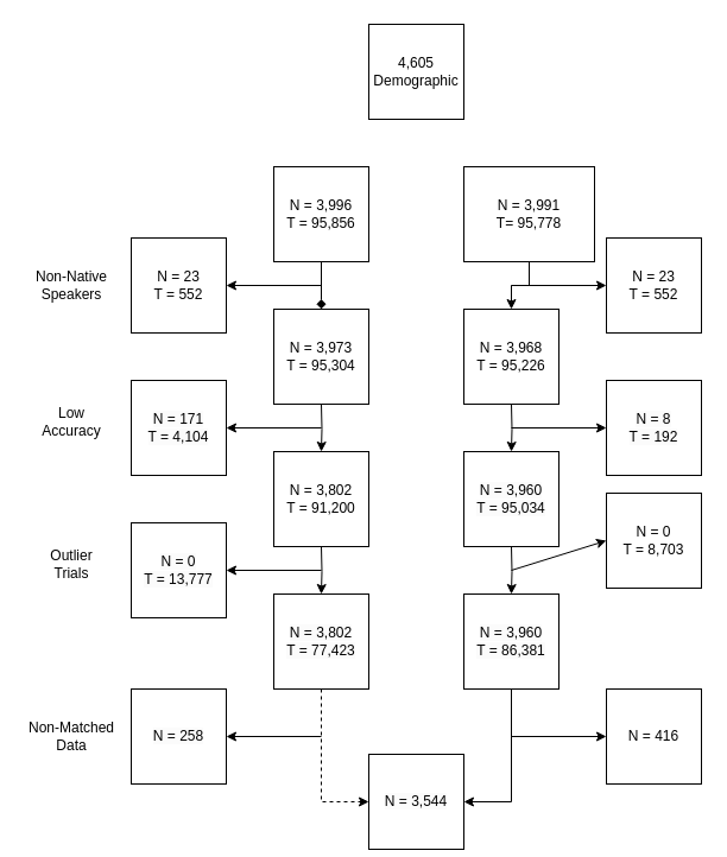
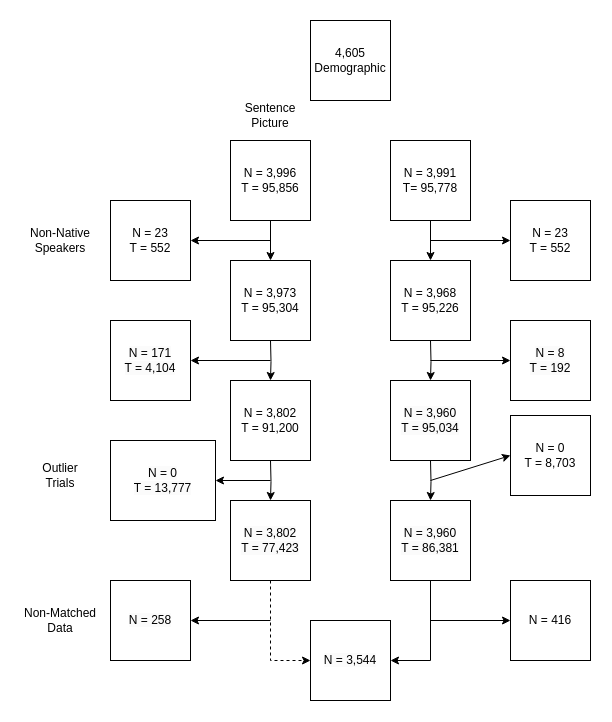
  <mxCell id="0" />
  <mxCell id="1" parent="0" />
- <mxCell id="2" value="" style="edgeStyle=orthogonalEdgeStyle;rounded=0;orthogonalLoop=1;jettySize=auto;html=1;endArrow=diamond;" parent="1" source="3" target="7" edge="1"><mxGeometry relative="1" as="geometry" /></mxCell>
+ <mxCell id="2" value="" style="edgeStyle=orthogonalEdgeStyle;rounded=0;orthogonalLoop=1;jettySize=auto;html=1;" parent="1" source="3" target="7" edge="1"><mxGeometry relative="1" as="geometry" /></mxCell>
  <mxCell id="3" value="N =&amp;nbsp;3,996&lt;br&gt;T =&amp;nbsp;95,856" style="whiteSpace=wrap;html=1;aspect=fixed;" parent="1" vertex="1"><mxGeometry x="230" y="140" width="80" height="80" as="geometry" /></mxCell>
  <mxCell id="4" value="" style="edgeStyle=orthogonalEdgeStyle;rounded=0;orthogonalLoop=1;jettySize=auto;html=1;" parent="1" source="5" target="8" edge="1"><mxGeometry relative="1" as="geometry" /></mxCell>
- <mxCell id="5" value="N =&amp;nbsp;3,991&lt;br&gt;T=&amp;nbsp;95,778" style="whiteSpace=wrap;html=1;aspect=fixed;" parent="1" vertex="1"><mxGeometry x="390" y="140" width="110" height="80" as="geometry" /></mxCell>
+ <mxCell id="5" value="N =&amp;nbsp;3,991&lt;br&gt;T=&amp;nbsp;95,778" style="whiteSpace=wrap;html=1;aspect=fixed;" parent="1" vertex="1"><mxGeometry x="390" y="140" width="80" height="80" as="geometry" /></mxCell>
+ <mxCell id="6" value="Sentence Picture" style="text;html=1;strokeColor=none;fillColor=none;align=center;verticalAlign=middle;whiteSpace=wrap;rounded=0;" parent="1" vertex="1"><mxGeometry x="240" y="100" width="60" height="30" as="geometry" /></mxCell>
  <mxCell id="7" value="N =&amp;nbsp;3,973&lt;br&gt;T =&amp;nbsp;95,304" style="whiteSpace=wrap;html=1;aspect=fixed;" parent="1" vertex="1"><mxGeometry x="230" y="260" width="80" height="80" as="geometry" /></mxCell>
  <mxCell id="8" value="N =&amp;nbsp;3,968&lt;br style=&quot;border-color: var(--border-color);&quot;&gt;T =&amp;nbsp;95,226" style="whiteSpace=wrap;html=1;aspect=fixed;" parent="1" vertex="1"><mxGeometry x="390" y="260" width="80" height="80" as="geometry" /></mxCell>
  <mxCell id="9" value="N = 23&lt;br&gt;T =&amp;nbsp;552" style="whiteSpace=wrap;html=1;aspect=fixed;" parent="1" vertex="1"><mxGeometry x="110" y="200" width="80" height="80" as="geometry" /></mxCell>
  <mxCell id="10" value="N = 23&lt;br style=&quot;border-color: var(--border-color);&quot;&gt;T =&amp;nbsp;552" style="whiteSpace=wrap;html=1;aspect=fixed;" parent="1" vertex="1"><mxGeometry x="510" y="200" width="80" height="80" as="geometry" /></mxCell>
  <mxCell id="11" value="" style="endArrow=classic;html=1;rounded=0;entryX=0;entryY=0.5;entryDx=0;entryDy=0;" parent="1" target="10" edge="1"><mxGeometry width="50" height="50" relative="1" as="geometry"><mxPoint x="430" y="240" as="sourcePoint" /><mxPoint x="400" y="330" as="targetPoint" /></mxGeometry></mxCell>
  <mxCell id="12" value="" style="endArrow=classic;html=1;rounded=0;entryX=1;entryY=0.5;entryDx=0;entryDy=0;" parent="1" target="9" edge="1"><mxGeometry width="50" height="50" relative="1" as="geometry"><mxPoint x="270" y="240" as="sourcePoint" /><mxPoint x="400" y="330" as="targetPoint" /></mxGeometry></mxCell>
  <mxCell id="13" value="" style="edgeStyle=orthogonalEdgeStyle;rounded=0;orthogonalLoop=1;jettySize=auto;html=1;" parent="1" target="15" edge="1"><mxGeometry relative="1" as="geometry"><mxPoint x="270" y="340" as="sourcePoint" /></mxGeometry></mxCell>
  <mxCell id="14" value="" style="edgeStyle=orthogonalEdgeStyle;rounded=0;orthogonalLoop=1;jettySize=auto;html=1;" parent="1" target="16" edge="1"><mxGeometry relative="1" as="geometry"><mxPoint x="430" y="340" as="sourcePoint" /></mxGeometry></mxCell>
  <mxCell id="15" value="N =&amp;nbsp;3,802&lt;br&gt;T =&amp;nbsp;91,200" style="whiteSpace=wrap;html=1;aspect=fixed;" parent="1" vertex="1"><mxGeometry x="230" y="380" width="80" height="80" as="geometry" /></mxCell>
  <mxCell id="16" value="&lt;span style=&quot;color: rgb(0, 0, 0); font-family: Helvetica; font-size: 12px; font-style: normal; font-variant-ligatures: normal; font-variant-caps: normal; font-weight: 400; letter-spacing: normal; orphans: 2; text-align: center; text-indent: 0px; text-transform: none; widows: 2; word-spacing: 0px; -webkit-text-stroke-width: 0px; background-color: rgb(251, 251, 251); text-decoration-thickness: initial; text-decoration-style: initial; text-decoration-color: initial; float: none; display: inline !important;&quot;&gt;N = 3,960&lt;br&gt;&lt;/span&gt;&lt;span style=&quot;color: rgb(0, 0, 0); font-family: Helvetica; font-size: 12px; font-style: normal; font-variant-ligatures: normal; font-variant-caps: normal; font-weight: 400; letter-spacing: normal; orphans: 2; text-align: center; text-indent: 0px; text-transform: none; widows: 2; word-spacing: 0px; -webkit-text-stroke-width: 0px; background-color: rgb(251, 251, 251); text-decoration-thickness: initial; text-decoration-style: initial; text-decoration-color: initial; float: none; display: inline !important;&quot;&gt;T =&amp;nbsp;95,034&lt;/span&gt;" style="whiteSpace=wrap;html=1;aspect=fixed;" parent="1" vertex="1"><mxGeometry x="390" y="380" width="80" height="80" as="geometry" /></mxCell>
  <mxCell id="17" value="&lt;span style=&quot;color: rgb(0, 0, 0); font-family: Helvetica; font-size: 12px; font-style: normal; font-variant-ligatures: normal; font-variant-caps: normal; font-weight: 400; letter-spacing: normal; orphans: 2; text-align: center; text-indent: 0px; text-transform: none; widows: 2; word-spacing: 0px; -webkit-text-stroke-width: 0px; background-color: rgb(251, 251, 251); text-decoration-thickness: initial; text-decoration-style: initial; text-decoration-color: initial; float: none; display: inline !important;&quot;&gt;N = 171&lt;/span&gt;&lt;br style=&quot;border-color: var(--border-color); color: rgb(0, 0, 0); font-family: Helvetica; font-size: 12px; font-style: normal; font-variant-ligatures: normal; font-variant-caps: normal; font-weight: 400; letter-spacing: normal; orphans: 2; text-align: center; text-indent: 0px; text-transform: none; widows: 2; word-spacing: 0px; -webkit-text-stroke-width: 0px; background-color: rgb(251, 251, 251); text-decoration-thickness: initial; text-decoration-style: initial; text-decoration-color: initial;&quot;&gt;&lt;span style=&quot;color: rgb(0, 0, 0); font-family: Helvetica; font-size: 12px; font-style: normal; font-variant-ligatures: normal; font-variant-caps: normal; font-weight: 400; letter-spacing: normal; orphans: 2; text-align: center; text-indent: 0px; text-transform: none; widows: 2; word-spacing: 0px; -webkit-text-stroke-width: 0px; background-color: rgb(251, 251, 251); text-decoration-thickness: initial; text-decoration-style: initial; text-decoration-color: initial; float: none; display: inline !important;&quot;&gt;T = 4,104&lt;/span&gt;" style="whiteSpace=wrap;html=1;aspect=fixed;" parent="1" vertex="1"><mxGeometry x="110" y="320" width="80" height="80" as="geometry" /></mxCell>
  <mxCell id="18" value="&lt;span style=&quot;color: rgb(0, 0, 0); font-family: Helvetica; font-size: 12px; font-style: normal; font-variant-ligatures: normal; font-variant-caps: normal; font-weight: 400; letter-spacing: normal; orphans: 2; text-align: center; text-indent: 0px; text-transform: none; widows: 2; word-spacing: 0px; -webkit-text-stroke-width: 0px; background-color: rgb(251, 251, 251); text-decoration-thickness: initial; text-decoration-style: initial; text-decoration-color: initial; float: none; display: inline !important;&quot;&gt;N = 8&lt;/span&gt;&lt;br style=&quot;border-color: var(--border-color); color: rgb(0, 0, 0); font-family: Helvetica; font-size: 12px; font-style: normal; font-variant-ligatures: normal; font-variant-caps: normal; font-weight: 400; letter-spacing: normal; orphans: 2; text-align: center; text-indent: 0px; text-transform: none; widows: 2; word-spacing: 0px; -webkit-text-stroke-width: 0px; background-color: rgb(251, 251, 251); text-decoration-thickness: initial; text-decoration-style: initial; text-decoration-color: initial;&quot;&gt;&lt;span style=&quot;color: rgb(0, 0, 0); font-family: Helvetica; font-size: 12px; font-style: normal; font-variant-ligatures: normal; font-variant-caps: normal; font-weight: 400; letter-spacing: normal; orphans: 2; text-align: center; text-indent: 0px; text-transform: none; widows: 2; word-spacing: 0px; -webkit-text-stroke-width: 0px; background-color: rgb(251, 251, 251); text-decoration-thickness: initial; text-decoration-style: initial; text-decoration-color: initial; float: none; display: inline !important;&quot;&gt;T = 192&lt;/span&gt;" style="whiteSpace=wrap;html=1;aspect=fixed;" parent="1" vertex="1"><mxGeometry x="510" y="320" width="80" height="80" as="geometry" /></mxCell>
  <mxCell id="19" value="" style="endArrow=classic;html=1;rounded=0;entryX=0;entryY=0.5;entryDx=0;entryDy=0;" parent="1" target="18" edge="1"><mxGeometry width="50" height="50" relative="1" as="geometry"><mxPoint x="430" y="360" as="sourcePoint" /><mxPoint x="400" y="450" as="targetPoint" /></mxGeometry></mxCell>
  <mxCell id="20" value="" style="endArrow=classic;html=1;rounded=0;entryX=1;entryY=0.5;entryDx=0;entryDy=0;" parent="1" target="17" edge="1"><mxGeometry width="50" height="50" relative="1" as="geometry"><mxPoint x="270" y="360" as="sourcePoint" /><mxPoint x="400" y="450" as="targetPoint" /></mxGeometry></mxCell>
- <mxCell id="21" value="&lt;span style=&quot;color: rgb(0, 0, 0); font-family: Helvetica; font-size: 12px; font-style: normal; font-variant-ligatures: normal; font-variant-caps: normal; font-weight: 400; letter-spacing: normal; orphans: 2; text-align: center; text-indent: 0px; text-transform: none; widows: 2; word-spacing: 0px; -webkit-text-stroke-width: 0px; background-color: rgb(251, 251, 251); text-decoration-thickness: initial; text-decoration-style: initial; text-decoration-color: initial; float: none; display: inline !important;&quot;&gt;N = 0&lt;/span&gt;&lt;br style=&quot;border-color: var(--border-color); color: rgb(0, 0, 0); font-family: Helvetica; font-size: 12px; font-style: normal; font-variant-ligatures: normal; font-variant-caps: normal; font-weight: 400; letter-spacing: normal; orphans: 2; text-align: center; text-indent: 0px; text-transform: none; widows: 2; word-spacing: 0px; -webkit-text-stroke-width: 0px; background-color: rgb(251, 251, 251); text-decoration-thickness: initial; text-decoration-style: initial; text-decoration-color: initial;&quot;&gt;&lt;span style=&quot;color: rgb(0, 0, 0); font-family: Helvetica; font-size: 12px; font-style: normal; font-variant-ligatures: normal; font-variant-caps: normal; font-weight: 400; letter-spacing: normal; orphans: 2; text-align: center; text-indent: 0px; text-transform: none; widows: 2; word-spacing: 0px; -webkit-text-stroke-width: 0px; background-color: rgb(251, 251, 251); text-decoration-thickness: initial; text-decoration-style: initial; text-decoration-color: initial; float: none; display: inline !important;&quot;&gt;T =&amp;nbsp;13,777&lt;/span&gt;" style="whiteSpace=wrap;html=1;aspect=fixed;" parent="1" vertex="1"><mxGeometry x="110" y="440" width="80" height="80" as="geometry" /></mxCell>
+ <mxCell id="21" value="&lt;span style=&quot;color: rgb(0, 0, 0); font-family: Helvetica; font-size: 12px; font-style: normal; font-variant-ligatures: normal; font-variant-caps: normal; font-weight: 400; letter-spacing: normal; orphans: 2; text-align: center; text-indent: 0px; text-transform: none; widows: 2; word-spacing: 0px; -webkit-text-stroke-width: 0px; background-color: rgb(251, 251, 251); text-decoration-thickness: initial; text-decoration-style: initial; text-decoration-color: initial; float: none; display: inline !important;&quot;&gt;N = 0&lt;/span&gt;&lt;br style=&quot;border-color: var(--border-color); color: rgb(0, 0, 0); font-family: Helvetica; font-size: 12px; font-style: normal; font-variant-ligatures: normal; font-variant-caps: normal; font-weight: 400; letter-spacing: normal; orphans: 2; text-align: center; text-indent: 0px; text-transform: none; widows: 2; word-spacing: 0px; -webkit-text-stroke-width: 0px; background-color: rgb(251, 251, 251); text-decoration-thickness: initial; text-decoration-style: initial; text-decoration-color: initial;&quot;&gt;&lt;span style=&quot;color: rgb(0, 0, 0); font-family: Helvetica; font-size: 12px; font-style: normal; font-variant-ligatures: normal; font-variant-caps: normal; font-weight: 400; letter-spacing: normal; orphans: 2; text-align: center; text-indent: 0px; text-transform: none; widows: 2; word-spacing: 0px; -webkit-text-stroke-width: 0px; background-color: rgb(251, 251, 251); text-decoration-thickness: initial; text-decoration-style: initial; text-decoration-color: initial; float: none; display: inline !important;&quot;&gt;T =&amp;nbsp;13,777&lt;/span&gt;" style="whiteSpace=wrap;html=1;aspect=fixed;" parent="1" vertex="1"><mxGeometry x="110" y="440" width="105" height="80" as="geometry" /></mxCell>
  <mxCell id="22" value="N = 0&lt;br style=&quot;border-color: var(--border-color);&quot;&gt;&lt;span style=&quot;border-color: var(--border-color);&quot;&gt;T =&amp;nbsp;8,703&lt;/span&gt;" style="whiteSpace=wrap;html=1;aspect=fixed;" parent="1" vertex="1"><mxGeometry x="510" y="415" width="80" height="80" as="geometry" /></mxCell>
  <mxCell id="23" value="" style="endArrow=classic;html=1;rounded=0;entryX=0;entryY=0.5;entryDx=0;entryDy=0;" parent="1" target="22" edge="1"><mxGeometry width="50" height="50" relative="1" as="geometry"><mxPoint x="430" y="480" as="sourcePoint" /><mxPoint x="400" y="570" as="targetPoint" /></mxGeometry></mxCell>
  <mxCell id="24" value="" style="endArrow=classic;html=1;rounded=0;entryX=1;entryY=0.5;entryDx=0;entryDy=0;" parent="1" target="21" edge="1"><mxGeometry width="50" height="50" relative="1" as="geometry"><mxPoint x="270" y="480" as="sourcePoint" /><mxPoint x="400" y="570" as="targetPoint" /></mxGeometry></mxCell>
  <mxCell id="25" value="" style="edgeStyle=orthogonalEdgeStyle;rounded=0;orthogonalLoop=1;jettySize=auto;html=1;" parent="1" target="28" edge="1"><mxGeometry relative="1" as="geometry"><mxPoint x="270" y="460" as="sourcePoint" /></mxGeometry></mxCell>
  <mxCell id="26" value="" style="edgeStyle=orthogonalEdgeStyle;rounded=0;orthogonalLoop=1;jettySize=auto;html=1;" parent="1" target="30" edge="1"><mxGeometry relative="1" as="geometry"><mxPoint x="430" y="460" as="sourcePoint" /></mxGeometry></mxCell>
  <mxCell id="27" style="edgeStyle=orthogonalEdgeStyle;rounded=0;orthogonalLoop=1;jettySize=auto;html=1;exitX=0.5;exitY=1;exitDx=0;exitDy=0;entryX=0;entryY=0.5;entryDx=0;entryDy=0;dashed=1;" parent="1" source="28" target="34" edge="1"><mxGeometry relative="1" as="geometry" /></mxCell>
  <mxCell id="28" value="&lt;span style=&quot;color: rgb(0, 0, 0); font-family: Helvetica; font-size: 12px; font-style: normal; font-variant-ligatures: normal; font-variant-caps: normal; font-weight: 400; letter-spacing: normal; orphans: 2; text-align: center; text-indent: 0px; text-transform: none; widows: 2; word-spacing: 0px; -webkit-text-stroke-width: 0px; background-color: rgb(251, 251, 251); text-decoration-thickness: initial; text-decoration-style: initial; text-decoration-color: initial; float: none; display: inline !important;&quot;&gt;N =&amp;nbsp;&lt;/span&gt;&lt;span style=&quot;orphans: 2; text-align: center; text-indent: 0px; widows: 2; background-color: rgb(251, 251, 251); text-decoration-thickness: initial; text-decoration-style: initial; text-decoration-color: initial; float: none; display: inline !important;&quot;&gt;3,802&lt;br&gt;T =&amp;nbsp;77,423&lt;/span&gt;" style="whiteSpace=wrap;html=1;aspect=fixed;" parent="1" vertex="1"><mxGeometry x="230" y="500" width="80" height="80" as="geometry" /></mxCell>
  <mxCell id="29" style="edgeStyle=orthogonalEdgeStyle;rounded=0;orthogonalLoop=1;jettySize=auto;html=1;exitX=0.5;exitY=1;exitDx=0;exitDy=0;entryX=1;entryY=0.5;entryDx=0;entryDy=0;" parent="1" source="30" target="34" edge="1"><mxGeometry relative="1" as="geometry" /></mxCell>
  <mxCell id="30" value="&lt;meta charset=&quot;utf-8&quot;&gt;&lt;span style=&quot;border-color: var(--border-color); color: rgb(0, 0, 0); font-family: Helvetica; font-size: 12px; font-style: normal; font-variant-ligatures: normal; font-variant-caps: normal; font-weight: 400; letter-spacing: normal; orphans: 2; text-align: center; text-indent: 0px; text-transform: none; widows: 2; word-spacing: 0px; -webkit-text-stroke-width: 0px; text-decoration-thickness: initial; text-decoration-style: initial; text-decoration-color: initial; background-color: rgb(251, 251, 251); float: none; display: inline !important;&quot;&gt;N =&amp;nbsp;&lt;/span&gt;&lt;span style=&quot;border-color: var(--border-color); color: rgb(0, 0, 0); font-family: Helvetica; font-size: 12px; font-style: normal; font-variant-ligatures: normal; font-variant-caps: normal; font-weight: 400; letter-spacing: normal; orphans: 2; text-align: center; text-indent: 0px; text-transform: none; widows: 2; word-spacing: 0px; -webkit-text-stroke-width: 0px; text-decoration-thickness: initial; text-decoration-style: initial; text-decoration-color: initial; background-color: rgb(251, 251, 251); float: none; display: inline !important;&quot;&gt;3,960&lt;br style=&quot;border-color: var(--border-color);&quot;&gt;T =&amp;nbsp;86,381&lt;/span&gt;" style="whiteSpace=wrap;html=1;aspect=fixed;" parent="1" vertex="1"><mxGeometry x="390" y="500" width="80" height="80" as="geometry" /></mxCell>
  <mxCell id="31" value="Non-Native Speakers" style="text;html=1;strokeColor=none;fillColor=none;align=center;verticalAlign=middle;whiteSpace=wrap;rounded=0;" parent="1" vertex="1"><mxGeometry x="20" y="225" width="80" height="30" as="geometry" /></mxCell>
- <mxCell id="32" value="Low &lt;br&gt;Accuracy" style="text;html=1;strokeColor=none;fillColor=none;align=center;verticalAlign=middle;whiteSpace=wrap;rounded=0;" parent="1" vertex="1"><mxGeometry x="20" y="340" width="80" height="30" as="geometry" /></mxCell>
  <mxCell id="33" value="Outlier&lt;br&gt;Trials" style="text;html=1;strokeColor=none;fillColor=none;align=center;verticalAlign=middle;whiteSpace=wrap;rounded=0;" parent="1" vertex="1"><mxGeometry x="20" y="460" width="80" height="30" as="geometry" /></mxCell>
- <mxCell id="34" value="&lt;span style=&quot;color: rgb(0, 0, 0); font-family: Helvetica; font-size: 12px; font-style: normal; font-variant-ligatures: normal; font-variant-caps: normal; font-weight: 400; letter-spacing: normal; orphans: 2; text-align: center; text-indent: 0px; text-transform: none; widows: 2; word-spacing: 0px; -webkit-text-stroke-width: 0px; background-color: rgb(251, 251, 251); text-decoration-thickness: initial; text-decoration-style: initial; text-decoration-color: initial; float: none; display: inline !important;&quot;&gt;N =&amp;nbsp;3,544&lt;/span&gt;" style="whiteSpace=wrap;html=1;aspect=fixed;" parent="1" vertex="1"><mxGeometry x="310" y="635" width="80" height="80" as="geometry" /></mxCell>
+ <mxCell id="34" value="&lt;span style=&quot;color: rgb(0, 0, 0); font-family: Helvetica; font-size: 12px; font-style: normal; font-variant-ligatures: normal; font-variant-caps: normal; font-weight: 400; letter-spacing: normal; orphans: 2; text-align: center; text-indent: 0px; text-transform: none; widows: 2; word-spacing: 0px; -webkit-text-stroke-width: 0px; background-color: rgb(251, 251, 251); text-decoration-thickness: initial; text-decoration-style: initial; text-decoration-color: initial; float: none; display: inline !important;&quot;&gt;N =&amp;nbsp;3,544&lt;/span&gt;" style="whiteSpace=wrap;html=1;aspect=fixed;" parent="1" vertex="1"><mxGeometry x="310" y="620" width="80" height="80" as="geometry" /></mxCell>
  <mxCell id="35" value="&lt;span style=&quot;color: rgb(0, 0, 0); font-family: Helvetica; font-size: 12px; font-style: normal; font-variant-ligatures: normal; font-variant-caps: normal; font-weight: 400; letter-spacing: normal; orphans: 2; text-align: center; text-indent: 0px; text-transform: none; widows: 2; word-spacing: 0px; -webkit-text-stroke-width: 0px; background-color: rgb(251, 251, 251); text-decoration-thickness: initial; text-decoration-style: initial; text-decoration-color: initial; float: none; display: inline !important;&quot;&gt;N = 258&lt;/span&gt;" style="whiteSpace=wrap;html=1;aspect=fixed;" parent="1" vertex="1"><mxGeometry x="110" y="580" width="80" height="80" as="geometry" /></mxCell>
  <mxCell id="36" value="N = 416" style="whiteSpace=wrap;html=1;aspect=fixed;" parent="1" vertex="1"><mxGeometry x="510" y="580" width="80" height="80" as="geometry" /></mxCell>
  <mxCell id="37" value="" style="endArrow=classic;html=1;rounded=0;entryX=0;entryY=0.5;entryDx=0;entryDy=0;" parent="1" target="36" edge="1"><mxGeometry width="50" height="50" relative="1" as="geometry"><mxPoint x="430" y="620" as="sourcePoint" /><mxPoint x="400" y="710" as="targetPoint" /></mxGeometry></mxCell>
  <mxCell id="38" value="" style="endArrow=classic;html=1;rounded=0;entryX=1;entryY=0.5;entryDx=0;entryDy=0;" parent="1" target="35" edge="1"><mxGeometry width="50" height="50" relative="1" as="geometry"><mxPoint x="270" y="620" as="sourcePoint" /><mxPoint x="400" y="710" as="targetPoint" /></mxGeometry></mxCell>
  <mxCell id="39" value="Non-Matched&lt;br&gt;Data" style="text;html=1;strokeColor=none;fillColor=none;align=center;verticalAlign=middle;whiteSpace=wrap;rounded=0;" parent="1" vertex="1"><mxGeometry x="20" y="605" width="80" height="30" as="geometry" /></mxCell>
  <mxCell id="40" value="4,605&lt;br&gt;Demographic" style="whiteSpace=wrap;html=1;aspect=fixed;" vertex="1" parent="1"><mxGeometry x="310" y="20" width="80" height="80" as="geometry" /></mxCell>
